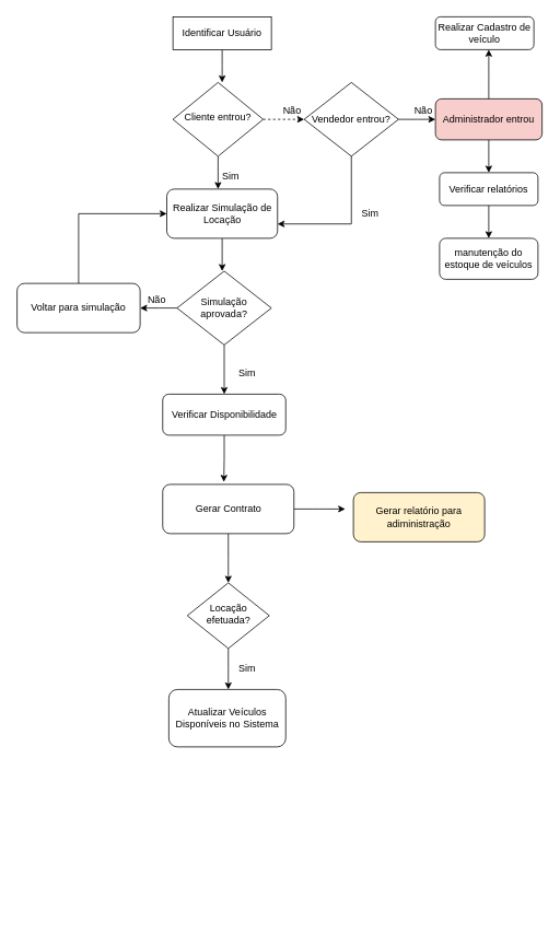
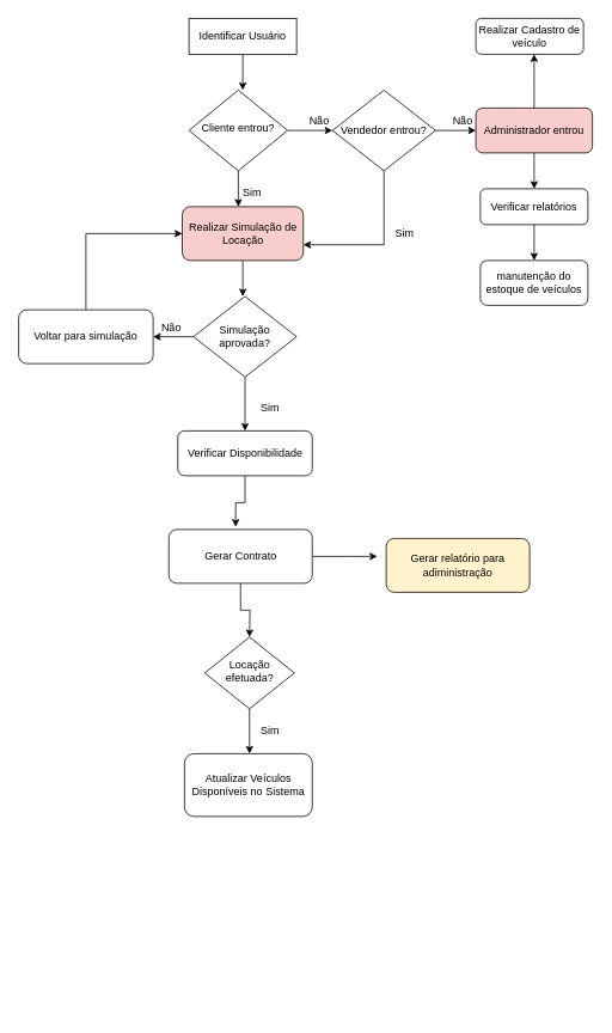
  <mxCell id="0" />
  <mxCell id="1" parent="0" />
  <mxCell id="2" value="No" style="edgeStyle=orthogonalEdgeStyle;rounded=0;html=1;jettySize=auto;orthogonalLoop=1;fontSize=11;endArrow=block;endFill=0;endSize=8;strokeWidth=1;shadow=0;labelBackgroundColor=none;" parent="1" edge="1"><mxGeometry y="10" relative="1" as="geometry"><mxPoint as="offset" /><mxPoint x="50" y="1010" as="sourcePoint" /></mxGeometry></mxCell>
  <mxCell id="3" value="Yes" style="edgeStyle=orthogonalEdgeStyle;rounded=0;html=1;jettySize=auto;orthogonalLoop=1;fontSize=11;endArrow=block;endFill=0;endSize=8;strokeWidth=1;shadow=0;labelBackgroundColor=none;" parent="1" edge="1"><mxGeometry y="10" relative="1" as="geometry"><mxPoint as="offset" /><mxPoint x="50" y="1130" as="sourcePoint" /></mxGeometry></mxCell>
  <mxCell id="4" style="edgeStyle=orthogonalEdgeStyle;rounded=0;orthogonalLoop=1;jettySize=auto;html=1;" edge="1" parent="1" source="5"><mxGeometry relative="1" as="geometry"><mxPoint x="270" y="100" as="targetPoint" /></mxGeometry></mxCell>
  <mxCell id="5" value="Identificar Usuário" style="whiteSpace=wrap;html=1;fontSize=12;glass=0;strokeWidth=1;shadow=0;rounded=0;" vertex="1" parent="1"><mxGeometry x="210" y="20" width="120" height="40" as="geometry" /></mxCell>
- <mxCell id="6" style="edgeStyle=orthogonalEdgeStyle;rounded=0;orthogonalLoop=1;jettySize=auto;html=1;entryX=0;entryY=0.5;entryDx=0;entryDy=0;dashed=1;" edge="1" parent="1" source="8" target="12"><mxGeometry relative="1" as="geometry" /></mxCell>
+ <mxCell id="6" style="edgeStyle=orthogonalEdgeStyle;rounded=0;orthogonalLoop=1;jettySize=auto;html=1;entryX=0;entryY=0.5;entryDx=0;entryDy=0;" edge="1" parent="1" source="8" target="12"><mxGeometry relative="1" as="geometry" /></mxCell>
  <mxCell id="7" style="edgeStyle=orthogonalEdgeStyle;rounded=0;orthogonalLoop=1;jettySize=auto;html=1;" edge="1" parent="1" source="8"><mxGeometry relative="1" as="geometry"><mxPoint x="265" y="230" as="targetPoint" /></mxGeometry></mxCell>
  <mxCell id="8" value="Cliente entrou?" style="rhombus;whiteSpace=wrap;html=1;shadow=0;fontFamily=Helvetica;fontSize=12;align=center;strokeWidth=1;spacing=6;spacingTop=-4;" vertex="1" parent="1"><mxGeometry x="210" y="100" width="110" height="90" as="geometry" /></mxCell>
  <mxCell id="9" value="Não" style="text;html=1;align=center;verticalAlign=middle;resizable=0;points=[];autosize=1;strokeColor=none;fillColor=none;" vertex="1" parent="1"><mxGeometry x="330" y="120" width="50" height="30" as="geometry" /></mxCell>
  <mxCell id="10" style="edgeStyle=orthogonalEdgeStyle;rounded=0;orthogonalLoop=1;jettySize=auto;html=1;" edge="1" parent="1" source="12"><mxGeometry relative="1" as="geometry"><mxPoint x="530" y="145" as="targetPoint" /></mxGeometry></mxCell>
  <mxCell id="11" style="edgeStyle=orthogonalEdgeStyle;rounded=0;orthogonalLoop=1;jettySize=auto;html=1;entryX=1;entryY=0.75;entryDx=0;entryDy=0;" edge="1" parent="1"><mxGeometry relative="1" as="geometry"><mxPoint x="427.5" y="187.5" as="sourcePoint" /><mxPoint x="337.5" y="272.5" as="targetPoint" /><Array as="points"><mxPoint x="428" y="273" /></Array></mxGeometry></mxCell>
  <mxCell id="12" value="Vendedor entrou?" style="rhombus;whiteSpace=wrap;html=1;" vertex="1" parent="1"><mxGeometry x="370" y="100" width="115" height="90" as="geometry" /></mxCell>
  <mxCell id="13" value="Não" style="text;html=1;align=center;verticalAlign=middle;resizable=0;points=[];autosize=1;strokeColor=none;fillColor=none;" vertex="1" parent="1"><mxGeometry x="490" y="120" width="50" height="30" as="geometry" /></mxCell>
  <mxCell id="14" style="edgeStyle=orthogonalEdgeStyle;rounded=0;orthogonalLoop=1;jettySize=auto;html=1;" edge="1" parent="1" source="16"><mxGeometry relative="1" as="geometry"><mxPoint x="595" y="60" as="targetPoint" /></mxGeometry></mxCell>
  <mxCell id="15" style="edgeStyle=orthogonalEdgeStyle;rounded=0;orthogonalLoop=1;jettySize=auto;html=1;" edge="1" parent="1" source="16"><mxGeometry relative="1" as="geometry"><mxPoint x="595" y="210" as="targetPoint" /></mxGeometry></mxCell>
  <mxCell id="16" value="Administrador entrou" style="rounded=1;whiteSpace=wrap;html=1;fontSize=12;glass=0;strokeWidth=1;shadow=0;fillColor=#f8cecc;" vertex="1" parent="1"><mxGeometry x="530" y="120" width="130" height="50" as="geometry" /></mxCell>
  <mxCell id="17" value="Sim" style="text;html=1;align=center;verticalAlign=middle;resizable=0;points=[];autosize=1;strokeColor=none;fillColor=none;" vertex="1" parent="1"><mxGeometry x="260" y="200" width="40" height="30" as="geometry" /></mxCell>
  <mxCell id="18" value="Sim" style="text;html=1;align=center;verticalAlign=middle;resizable=0;points=[];autosize=1;strokeColor=none;fillColor=none;" vertex="1" parent="1"><mxGeometry x="430" y="245" width="40" height="30" as="geometry" /></mxCell>
  <mxCell id="19" value="Realizar Cadastro de veículo" style="rounded=1;whiteSpace=wrap;html=1;fontSize=12;glass=0;strokeWidth=1;shadow=0;" vertex="1" parent="1"><mxGeometry x="530" y="20" width="120" height="40" as="geometry" /></mxCell>
  <mxCell id="20" style="edgeStyle=orthogonalEdgeStyle;rounded=0;orthogonalLoop=1;jettySize=auto;html=1;" edge="1" parent="1" source="21"><mxGeometry relative="1" as="geometry"><mxPoint x="595" y="290" as="targetPoint" /></mxGeometry></mxCell>
  <mxCell id="21" value="Verificar relatórios" style="rounded=1;whiteSpace=wrap;html=1;fontSize=12;glass=0;strokeWidth=1;shadow=0;" vertex="1" parent="1"><mxGeometry x="535" y="210" width="120" height="40" as="geometry" /></mxCell>
  <mxCell id="22" value="manutenção do estoque de veículos" style="rounded=1;whiteSpace=wrap;html=1;fontSize=12;glass=0;strokeWidth=1;shadow=0;" vertex="1" parent="1"><mxGeometry x="535" y="290" width="120" height="50" as="geometry" /></mxCell>
  <mxCell id="23" style="edgeStyle=orthogonalEdgeStyle;rounded=0;orthogonalLoop=1;jettySize=auto;html=1;" edge="1" parent="1" source="24"><mxGeometry relative="1" as="geometry"><mxPoint x="270" y="330" as="targetPoint" /></mxGeometry></mxCell>
- <mxCell id="24" value="Realizar Simulação de Locação" style="rounded=1;whiteSpace=wrap;html=1;fontSize=12;glass=0;strokeWidth=1;shadow=0;" vertex="1" parent="1"><mxGeometry x="202.5" y="230" width="135" height="60" as="geometry" /></mxCell>
+ <mxCell id="24" value="Realizar Simulação de Locação" style="rounded=1;whiteSpace=wrap;html=1;fontSize=12;glass=0;strokeWidth=1;shadow=0;fillColor=#f8cecc;" vertex="1" parent="1"><mxGeometry x="202.5" y="230" width="135" height="60" as="geometry" /></mxCell>
  <mxCell id="25" style="edgeStyle=orthogonalEdgeStyle;rounded=0;orthogonalLoop=1;jettySize=auto;html=1;entryX=0.466;entryY=-0.05;entryDx=0;entryDy=0;entryPerimeter=0;" edge="1" parent="1" source="26" target="36"><mxGeometry relative="1" as="geometry" /></mxCell>
  <mxCell id="26" value="Verificar Disponibilidade" style="rounded=1;whiteSpace=wrap;html=1;fontSize=12;glass=0;strokeWidth=1;shadow=0;" vertex="1" parent="1"><mxGeometry x="197.5" y="480" width="150" height="50" as="geometry" /></mxCell>
  <mxCell id="27" style="edgeStyle=orthogonalEdgeStyle;rounded=0;orthogonalLoop=1;jettySize=auto;html=1;" edge="1" parent="1" source="29"><mxGeometry relative="1" as="geometry"><mxPoint x="170" y="375" as="targetPoint" /></mxGeometry></mxCell>
  <mxCell id="28" style="edgeStyle=orthogonalEdgeStyle;rounded=0;orthogonalLoop=1;jettySize=auto;html=1;" edge="1" parent="1" source="29"><mxGeometry relative="1" as="geometry"><mxPoint x="272.5" y="480" as="targetPoint" /></mxGeometry></mxCell>
  <mxCell id="29" value="Simulação aprovada?" style="rhombus;whiteSpace=wrap;html=1;" vertex="1" parent="1"><mxGeometry x="215" y="330" width="115" height="90" as="geometry" /></mxCell>
  <mxCell id="30" value="Não" style="text;html=1;align=center;verticalAlign=middle;resizable=0;points=[];autosize=1;strokeColor=none;fillColor=none;" vertex="1" parent="1"><mxGeometry x="165" y="350" width="50" height="30" as="geometry" /></mxCell>
  <mxCell id="31" style="edgeStyle=orthogonalEdgeStyle;rounded=0;orthogonalLoop=1;jettySize=auto;html=1;" edge="1" parent="1" source="32" target="24"><mxGeometry relative="1" as="geometry"><Array as="points"><mxPoint x="95" y="260" /></Array></mxGeometry></mxCell>
  <mxCell id="32" value="Voltar para simulação" style="rounded=1;whiteSpace=wrap;html=1;fontSize=12;glass=0;strokeWidth=1;shadow=0;" vertex="1" parent="1"><mxGeometry x="20" y="345" width="150" height="60" as="geometry" /></mxCell>
  <mxCell id="33" value="Sim" style="text;html=1;align=center;verticalAlign=middle;resizable=0;points=[];autosize=1;strokeColor=none;fillColor=none;" vertex="1" parent="1"><mxGeometry x="280" y="440" width="40" height="30" as="geometry" /></mxCell>
  <mxCell id="34" style="edgeStyle=orthogonalEdgeStyle;rounded=0;orthogonalLoop=1;jettySize=auto;html=1;" edge="1" parent="1" source="36"><mxGeometry relative="1" as="geometry"><mxPoint x="420" y="620" as="targetPoint" /></mxGeometry></mxCell>
  <mxCell id="35" style="edgeStyle=orthogonalEdgeStyle;rounded=0;orthogonalLoop=1;jettySize=auto;html=1;" edge="1" parent="1" source="36"><mxGeometry relative="1" as="geometry"><mxPoint x="277.5" y="710" as="targetPoint" /></mxGeometry></mxCell>
- <mxCell id="36" value="Gerar Contrato" style="rounded=1;whiteSpace=wrap;html=1;fontSize=12;glass=0;strokeWidth=1;shadow=0;" vertex="1" parent="1"><mxGeometry x="197.5" y="590" width="160" height="60" as="geometry" /></mxCell>
+ <mxCell id="36" value="Gerar Contrato" style="rounded=1;whiteSpace=wrap;html=1;fontSize=12;glass=0;strokeWidth=1;shadow=0;" vertex="1" parent="1"><mxGeometry x="187.5" y="590" width="160" height="60" as="geometry" /></mxCell>
  <mxCell id="37" value="Gerar relatório para adiministração" style="rounded=1;whiteSpace=wrap;html=1;fontSize=12;glass=0;strokeWidth=1;shadow=0;fillColor=#fff2cc;" vertex="1" parent="1"><mxGeometry x="430" y="600" width="160" height="60" as="geometry" /></mxCell>
  <mxCell id="38" style="edgeStyle=orthogonalEdgeStyle;rounded=0;orthogonalLoop=1;jettySize=auto;html=1;" edge="1" parent="1" source="39"><mxGeometry relative="1" as="geometry"><mxPoint x="277.5" y="840" as="targetPoint" /></mxGeometry></mxCell>
  <mxCell id="39" value="Locação efetuada?" style="rhombus;whiteSpace=wrap;html=1;shadow=0;fontFamily=Helvetica;fontSize=12;align=center;strokeWidth=1;spacing=6;spacingTop=-4;" vertex="1" parent="1"><mxGeometry x="227.5" y="710" width="100" height="80" as="geometry" /></mxCell>
  <mxCell id="40" value="Sim" style="text;html=1;align=center;verticalAlign=middle;resizable=0;points=[];autosize=1;strokeColor=none;fillColor=none;" vertex="1" parent="1"><mxGeometry x="280" y="800" width="40" height="30" as="geometry" /></mxCell>
  <mxCell id="41" value="Atualizar Veículos Disponíveis no Sistema" style="rounded=1;whiteSpace=wrap;html=1;fontSize=12;glass=0;strokeWidth=1;shadow=0;" vertex="1" parent="1"><mxGeometry x="205" y="840" width="142.5" height="70" as="geometry" /></mxCell>
